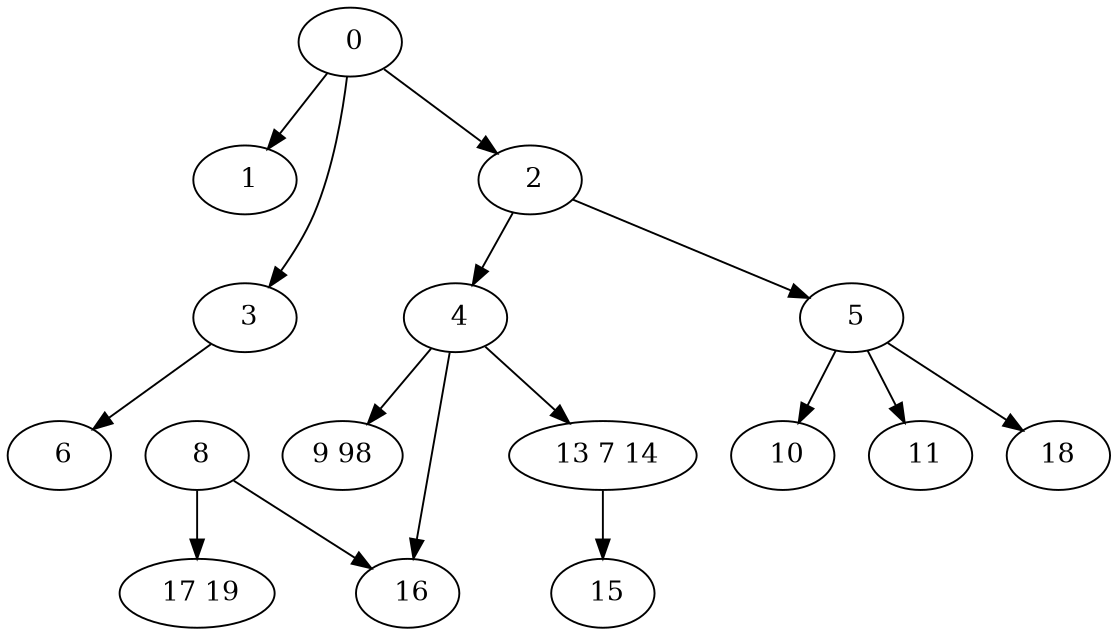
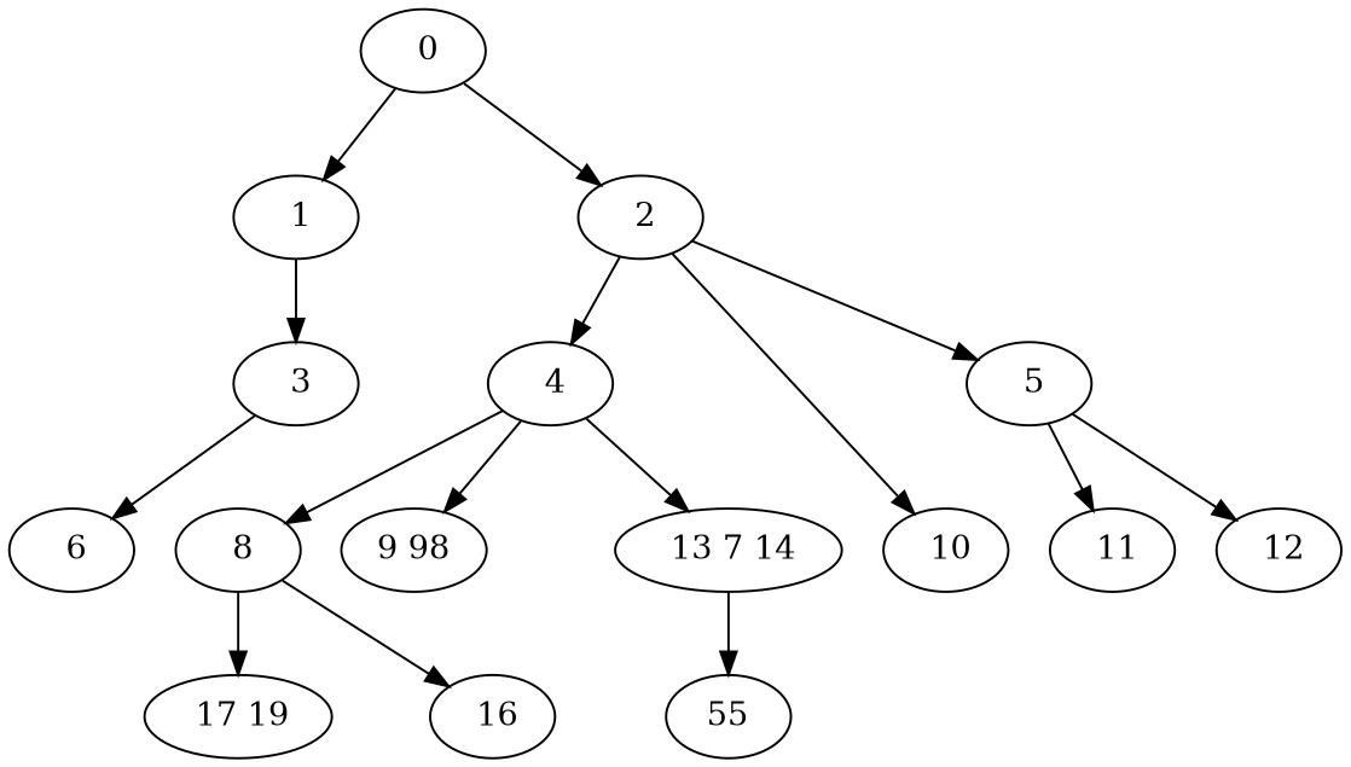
  digraph {
    " 0"
    " 1"
    " 2"
    " 3"
    " 4"
    " 5"
    " 6"
    " 8"
    n9 [label="9 98"]
    " 13 7 14"
    " 10"
    " 11"
-   " 12" [label=18]
+   " 12"
    " 16"
    " 17 19"
-   " 15"
+   " 15" [label=55]
    " 0" -> " 1"
    " 0" -> " 2"
-   " 0" -> " 3"
+   " 1" -> " 3"
    " 2" -> " 4"
    " 2" -> " 5"
    " 3" -> " 6"
-   " 4" -> " 16"
+   " 4" -> " 8"
    " 4" -> n9
    " 4" -> " 13 7 14"
-   " 5" -> " 10"
+   " 2" -> " 10"
    " 5" -> " 11"
    " 5" -> " 12"
    " 8" -> " 16"
    " 8" -> " 17 19"
    " 13 7 14" -> " 15"
  }
